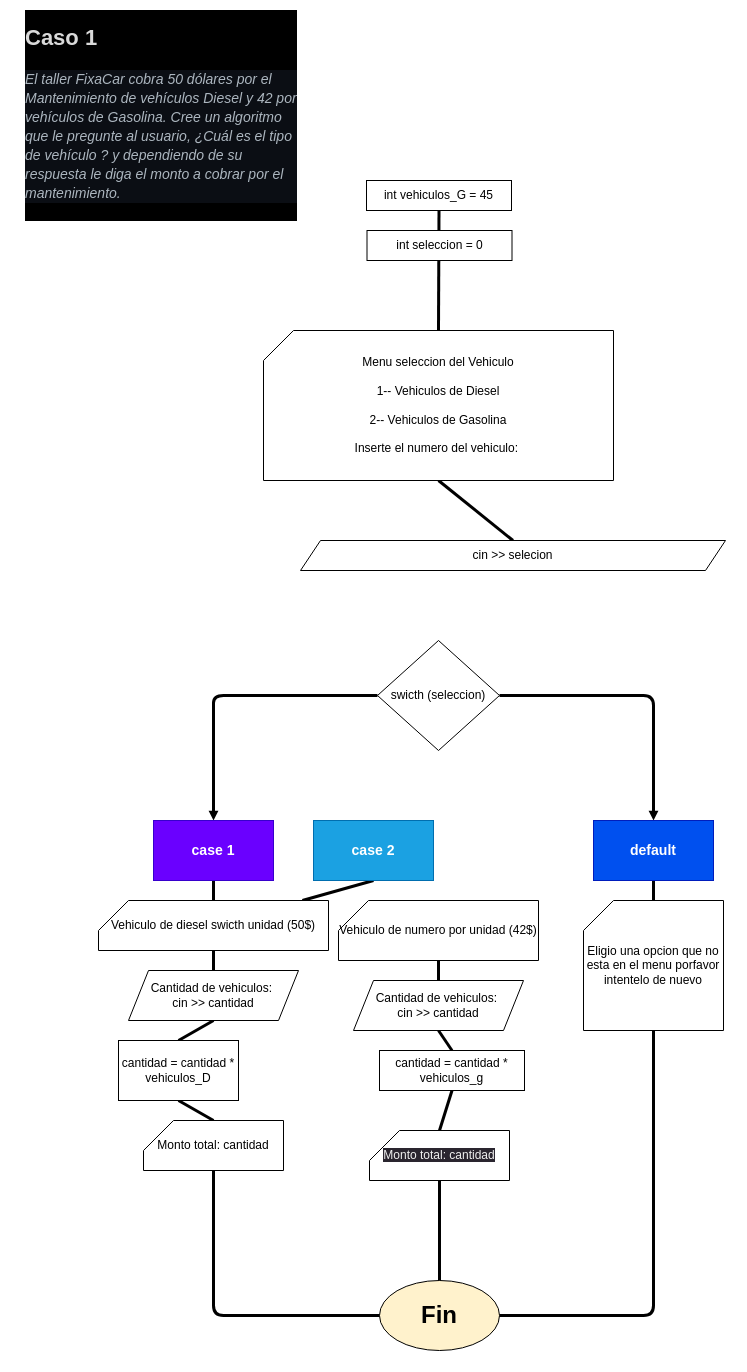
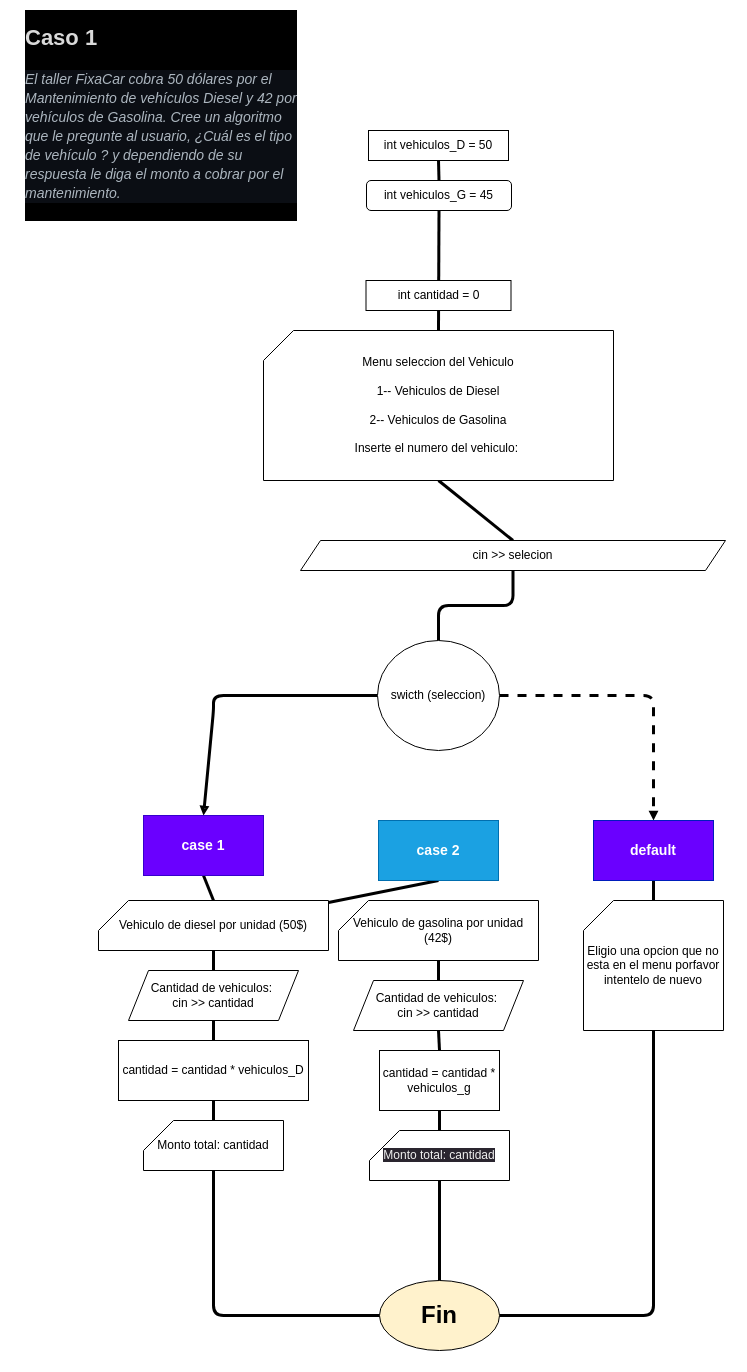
  <mxCell id="0" />
  <mxCell id="1" parent="0" />
  <mxCell id="2" value="&lt;h1&gt;Fin&lt;/h1&gt;" style="ellipse;whiteSpace=wrap;html=1;fillColor=#fff2cc;" parent="1" vertex="1"><mxGeometry x="379" y="1280" width="120" height="70" as="geometry" /></mxCell>
+ <mxCell id="3" style="edgeStyle=none;html=1;exitX=0.5;exitY=1;exitDx=0;exitDy=0;entryX=0.5;entryY=0;entryDx=0;entryDy=0;strokeWidth=3;endArrow=none;endFill=0;" parent="1" source="4" target="6" edge="1"><mxGeometry relative="1" as="geometry" /></mxCell>
+ <mxCell id="4" value="int vehiculos_D = 50" style="rounded=0;whiteSpace=wrap;html=1;" parent="1" vertex="1"><mxGeometry x="368" y="130" width="140" height="30" as="geometry" /></mxCell>
  <mxCell id="5" style="edgeStyle=none;html=1;exitX=0.5;exitY=1;exitDx=0;exitDy=0;entryX=0.5;entryY=0;entryDx=0;entryDy=0;entryPerimeter=0;strokeWidth=3;endArrow=none;endFill=0;" parent="1" source="6" target="8" edge="1"><mxGeometry relative="1" as="geometry" /></mxCell>
- <mxCell id="6" value="int vehiculos_G = 45" style="rounded=0;whiteSpace=wrap;html=1;" parent="1" vertex="1"><mxGeometry x="366" y="180" width="145" height="30" as="geometry" /></mxCell>
+ <mxCell id="6" value="int vehiculos_G = 45" style="whiteSpace=wrap;html=1;rounded=1;" parent="1" vertex="1"><mxGeometry x="366" y="180" width="145" height="30" as="geometry" /></mxCell>
  <mxCell id="7" style="edgeStyle=none;html=1;exitX=0.5;exitY=1;exitDx=0;exitDy=0;exitPerimeter=0;entryX=0.5;entryY=0;entryDx=0;entryDy=0;strokeWidth=3;endArrow=none;endFill=0;" parent="1" source="8" target="10" edge="1"><mxGeometry relative="1" as="geometry" /></mxCell>
  <mxCell id="8" value="&lt;p style=&quot;line-height: 140%;&quot;&gt;Menu seleccion del Vehiculo&lt;/p&gt;&lt;p style=&quot;line-height: 140%;&quot;&gt;1-- Vehiculos de Diesel&lt;/p&gt;&lt;p style=&quot;line-height: 140%;&quot;&gt;2-- Vehiculos de Gasolina&lt;/p&gt;&lt;p style=&quot;line-height: 140%;&quot;&gt;Inserte el numero del vehiculo:&amp;nbsp;&lt;/p&gt;" style="shape=card;whiteSpace=wrap;html=1;align=center;" parent="1" vertex="1"><mxGeometry x="263" y="330" width="350" height="150" as="geometry" /></mxCell>
+ <mxCell id="9" style="edgeStyle=orthogonalEdgeStyle;html=1;exitX=0.5;exitY=1;exitDx=0;exitDy=0;entryX=0.5;entryY=0;entryDx=0;entryDy=0;startArrow=none;startFill=0;endArrow=none;endFill=0;strokeWidth=3;" parent="1" source="10" target="13" edge="1"><mxGeometry relative="1" as="geometry" /></mxCell>
  <mxCell id="10" value="cin &amp;gt;&amp;gt; selecion" style="shape=parallelogram;perimeter=parallelogramPerimeter;whiteSpace=wrap;html=1;fixedSize=1;" parent="1" vertex="1"><mxGeometry x="300" y="540" width="425" height="30" as="geometry" /></mxCell>
- <mxCell id="11" style="edgeStyle=none;html=1;exitX=1;exitY=0.5;exitDx=0;exitDy=0;entryX=0.5;entryY=0;entryDx=0;entryDy=0;strokeWidth=3;endSize=2;endArrow=block;endFill=0;" parent="1" source="13" target="19" edge="1"><mxGeometry relative="1" as="geometry"><mxPoint x="653" y="750" as="targetPoint" /><Array as="points"><mxPoint x="653" y="695" /></Array></mxGeometry></mxCell>
+ <mxCell id="11" style="edgeStyle=none;html=1;exitX=1;exitY=0.5;exitDx=0;exitDy=0;entryX=0.5;entryY=0;entryDx=0;entryDy=0;strokeWidth=3;endSize=2;endArrow=block;endFill=0;dashed=1;" parent="1" source="13" target="19" edge="1"><mxGeometry relative="1" as="geometry"><mxPoint x="653" y="750" as="targetPoint" /><Array as="points"><mxPoint x="653" y="695" /></Array></mxGeometry></mxCell>
  <mxCell id="12" style="edgeStyle=none;html=1;exitX=0;exitY=0.5;exitDx=0;exitDy=0;entryX=0.5;entryY=0;entryDx=0;entryDy=0;strokeWidth=3;endArrow=block;endFill=0;endSize=2;" parent="1" source="13" target="15" edge="1"><mxGeometry relative="1" as="geometry"><mxPoint x="213" y="750" as="targetPoint" /><Array as="points"><mxPoint x="213" y="695" /><mxPoint x="213" y="710" /></Array></mxGeometry></mxCell>
- <mxCell id="13" value="swicth (seleccion)" style="rhombus;whiteSpace=wrap;html=1;" parent="1" vertex="1"><mxGeometry x="377" y="640" width="122" height="110" as="geometry" /></mxCell>
+ <mxCell id="13" value="swicth (seleccion)" style="ellipse;whiteSpace=wrap;html=1;" parent="1" vertex="1"><mxGeometry x="377" y="640" width="122" height="110" as="geometry" /></mxCell>
  <mxCell id="14" style="edgeStyle=none;html=1;exitX=0.5;exitY=1;exitDx=0;exitDy=0;entryX=0.5;entryY=0;entryDx=0;entryDy=0;entryPerimeter=0;strokeWidth=3;endArrow=none;endFill=0;" parent="1" source="15" target="21" edge="1"><mxGeometry relative="1" as="geometry" /></mxCell>
- <mxCell id="15" value="&lt;h3&gt;case 1&lt;/h3&gt;" style="rounded=0;whiteSpace=wrap;html=1;fontFamily=Helvetica;fillColor=#6a00ff;strokeColor=#3700CC;fontColor=#ffffff;" parent="1" vertex="1"><mxGeometry x="153" y="820" width="120" height="60" as="geometry" /></mxCell>
+ <mxCell id="15" value="&lt;h3&gt;case 1&lt;/h3&gt;" style="rounded=0;whiteSpace=wrap;html=1;fontFamily=Helvetica;fillColor=#6a00ff;strokeColor=#3700CC;fontColor=#ffffff;" parent="1" vertex="1"><mxGeometry x="143" y="815" width="120" height="60" as="geometry" /></mxCell>
  <mxCell id="16" style="edgeStyle=none;html=1;exitX=0.5;exitY=1;exitDx=0;exitDy=0;strokeWidth=3;endArrow=none;endFill=0;" parent="1" source="17" target="21" edge="1"><mxGeometry relative="1" as="geometry" /></mxCell>
- <mxCell id="17" value="&lt;h3&gt;case 2&lt;/h3&gt;" style="rounded=0;whiteSpace=wrap;html=1;fillColor=#1ba1e2;fontColor=#ffffff;strokeColor=#006EAF;" parent="1" vertex="1"><mxGeometry x="313" y="820" width="120" height="60" as="geometry" /></mxCell>
+ <mxCell id="17" value="&lt;h3&gt;case 2&lt;/h3&gt;" style="rounded=0;whiteSpace=wrap;html=1;fillColor=#1ba1e2;fontColor=#ffffff;strokeColor=#006EAF;" parent="1" vertex="1"><mxGeometry x="378" y="820" width="120" height="60" as="geometry" /></mxCell>
  <mxCell id="18" style="edgeStyle=none;html=1;exitX=0.5;exitY=1;exitDx=0;exitDy=0;entryX=0.5;entryY=0;entryDx=0;entryDy=0;entryPerimeter=0;strokeWidth=3;endArrow=none;endFill=0;" parent="1" source="19" target="25" edge="1"><mxGeometry relative="1" as="geometry" /></mxCell>
- <mxCell id="19" value="&lt;h3&gt;default&lt;/h3&gt;" style="rounded=0;whiteSpace=wrap;html=1;fillColor=#0050ef;fontColor=#ffffff;strokeColor=#001DBC;" parent="1" vertex="1"><mxGeometry x="593" y="820" width="120" height="60" as="geometry" /></mxCell>
+ <mxCell id="19" value="&lt;h3&gt;default&lt;/h3&gt;" style="rounded=0;whiteSpace=wrap;html=1;fillColor=#6a00ff;fontColor=#ffffff;strokeColor=#001DBC;" parent="1" vertex="1"><mxGeometry x="593" y="820" width="120" height="60" as="geometry" /></mxCell>
  <mxCell id="20" style="edgeStyle=none;html=1;exitX=0.5;exitY=1;exitDx=0;exitDy=0;exitPerimeter=0;entryX=0.5;entryY=0;entryDx=0;entryDy=0;strokeWidth=3;endArrow=none;endFill=0;" parent="1" source="21" target="27" edge="1"><mxGeometry relative="1" as="geometry" /></mxCell>
- <mxCell id="21" value="Vehiculo de diesel swicth unidad (50$)" style="shape=card;whiteSpace=wrap;html=1;" parent="1" vertex="1"><mxGeometry x="98" y="900" width="230" height="50" as="geometry" /></mxCell>
+ <mxCell id="21" value="Vehiculo de diesel por unidad (50$)" style="shape=card;whiteSpace=wrap;html=1;" parent="1" vertex="1"><mxGeometry x="98" y="900" width="230" height="50" as="geometry" /></mxCell>
  <mxCell id="22" style="edgeStyle=none;html=1;exitX=0.5;exitY=1;exitDx=0;exitDy=0;exitPerimeter=0;entryX=0.5;entryY=0;entryDx=0;entryDy=0;endArrow=none;endFill=0;strokeWidth=3;" parent="1" source="23" target="29" edge="1"><mxGeometry relative="1" as="geometry" /></mxCell>
- <mxCell id="23" value="Vehiculo de numero por unidad (42$)" style="shape=card;whiteSpace=wrap;html=1;" parent="1" vertex="1"><mxGeometry x="338" y="900" width="200" height="60" as="geometry" /></mxCell>
+ <mxCell id="23" value="Vehiculo de gasolina por unidad (42$)" style="shape=card;whiteSpace=wrap;html=1;" parent="1" vertex="1"><mxGeometry x="338" y="900" width="200" height="60" as="geometry" /></mxCell>
  <mxCell id="24" style="edgeStyle=none;html=1;exitX=0.5;exitY=1;exitDx=0;exitDy=0;exitPerimeter=0;entryX=1;entryY=0.5;entryDx=0;entryDy=0;strokeWidth=3;endArrow=none;endFill=0;" parent="1" source="25" edge="1" target="2"><mxGeometry relative="1" as="geometry"><mxPoint x="503" y="1315" as="targetPoint" /><Array as="points"><mxPoint x="653" y="1315" /></Array></mxGeometry></mxCell>
  <mxCell id="25" value="Eligio una opcion que no esta en el menu porfavor intentelo de nuevo" style="shape=card;whiteSpace=wrap;html=1;" parent="1" vertex="1"><mxGeometry x="583" y="900" width="140" height="130" as="geometry" /></mxCell>
  <mxCell id="26" style="edgeStyle=none;html=1;exitX=0.5;exitY=1;exitDx=0;exitDy=0;entryX=0.5;entryY=0;entryDx=0;entryDy=0;strokeWidth=3;endArrow=none;endFill=0;" parent="1" source="27" target="31" edge="1"><mxGeometry relative="1" as="geometry" /></mxCell>
  <mxCell id="27" value="Cantidad de vehiculos:&amp;nbsp;&lt;br&gt;cin &amp;gt;&amp;gt; cantidad" style="shape=parallelogram;perimeter=parallelogramPerimeter;whiteSpace=wrap;html=1;fixedSize=1;" parent="1" vertex="1"><mxGeometry x="128" y="970" width="170" height="50" as="geometry" /></mxCell>
  <mxCell id="28" style="edgeStyle=none;html=1;exitX=0.5;exitY=1;exitDx=0;exitDy=0;entryX=0.5;entryY=0;entryDx=0;entryDy=0;strokeWidth=3;endArrow=none;endFill=0;" parent="1" source="29" target="33" edge="1"><mxGeometry relative="1" as="geometry" /></mxCell>
  <mxCell id="29" value="Cantidad de vehiculos:&amp;nbsp;&lt;br&gt;cin &amp;gt;&amp;gt; cantidad" style="shape=parallelogram;perimeter=parallelogramPerimeter;whiteSpace=wrap;html=1;fixedSize=1;" parent="1" vertex="1"><mxGeometry x="353" y="980" width="170" height="50" as="geometry" /></mxCell>
  <mxCell id="30" style="edgeStyle=none;html=1;exitX=0.5;exitY=1;exitDx=0;exitDy=0;entryX=0.5;entryY=0;entryDx=0;entryDy=0;entryPerimeter=0;strokeWidth=3;endArrow=none;endFill=0;" parent="1" source="31" target="35" edge="1"><mxGeometry relative="1" as="geometry" /></mxCell>
- <mxCell id="31" value="cantidad = cantidad * vehiculos_D" style="rounded=0;whiteSpace=wrap;html=1;" parent="1" vertex="1"><mxGeometry x="118" y="1040" width="120" height="60" as="geometry" /></mxCell>
+ <mxCell id="31" value="cantidad = cantidad * vehiculos_D" style="rounded=0;whiteSpace=wrap;html=1;" parent="1" vertex="1"><mxGeometry x="118" y="1040" width="190" height="60" as="geometry" /></mxCell>
  <mxCell id="32" style="edgeStyle=none;html=1;exitX=0.5;exitY=1;exitDx=0;exitDy=0;entryX=0.5;entryY=0;entryDx=0;entryDy=0;entryPerimeter=0;endArrow=none;endFill=0;strokeWidth=3;" parent="1" source="33" target="37" edge="1"><mxGeometry relative="1" as="geometry" /></mxCell>
- <mxCell id="33" value="cantidad = cantidad * vehiculos_g" style="rounded=0;whiteSpace=wrap;html=1;" parent="1" vertex="1"><mxGeometry x="379" y="1050" width="145" height="40" as="geometry" /></mxCell>
+ <mxCell id="33" value="cantidad = cantidad * vehiculos_g" style="rounded=0;whiteSpace=wrap;html=1;" parent="1" vertex="1"><mxGeometry x="379" y="1050" width="120" height="60" as="geometry" /></mxCell>
  <mxCell id="34" style="edgeStyle=none;html=1;exitX=0.5;exitY=1;exitDx=0;exitDy=0;exitPerimeter=0;entryX=0;entryY=0.5;entryDx=0;entryDy=0;strokeWidth=3;endArrow=none;endFill=0;" parent="1" source="35" edge="1" target="2"><mxGeometry relative="1" as="geometry"><mxPoint x="373" y="1320" as="targetPoint" /><Array as="points"><mxPoint x="213" y="1315" /></Array></mxGeometry></mxCell>
  <mxCell id="35" value="Monto total: cantidad" style="shape=card;whiteSpace=wrap;html=1;" parent="1" vertex="1"><mxGeometry x="143" y="1120" width="140" height="50" as="geometry" /></mxCell>
  <mxCell id="36" style="edgeStyle=none;html=1;exitX=0.5;exitY=1;exitDx=0;exitDy=0;exitPerimeter=0;entryX=0.5;entryY=0;entryDx=0;entryDy=0;strokeWidth=3;endArrow=none;endFill=0;" parent="1" source="37" target="2" edge="1"><mxGeometry relative="1" as="geometry" /></mxCell>
  <mxCell id="37" value="&lt;span style=&quot;color: rgb(240, 240, 240); font-family: Helvetica; font-size: 12px; font-style: normal; font-variant-ligatures: normal; font-variant-caps: normal; font-weight: 400; letter-spacing: normal; orphans: 2; text-align: center; text-indent: 0px; text-transform: none; widows: 2; word-spacing: 0px; -webkit-text-stroke-width: 0px; background-color: rgb(42, 37, 47); text-decoration-thickness: initial; text-decoration-style: initial; text-decoration-color: initial; float: none; display: inline !important;&quot;&gt;Monto total: cantidad&lt;/span&gt;" style="shape=card;whiteSpace=wrap;html=1;" parent="1" vertex="1"><mxGeometry x="369" y="1130" width="140" height="50" as="geometry" /></mxCell>
- <mxCell id="38" value="int seleccion = 0" style="rounded=0;whiteSpace=wrap;html=1;" parent="1" vertex="1"><mxGeometry x="366.5" y="230" width="145" height="30" as="geometry" /></mxCell>
+ <mxCell id="39" value="int cantidad = 0" style="rounded=0;whiteSpace=wrap;html=1;" parent="1" vertex="1"><mxGeometry x="365.5" y="280" width="145" height="30" as="geometry" /></mxCell>
  <mxCell id="40" value="&lt;h1&gt;Caso 1&lt;/h1&gt;&lt;h1&gt;&lt;div style=&quot;color: rgb(191, 189, 182); background-color: rgb(11, 14, 20); font-size: 14px; line-height: 19px;&quot;&gt;&lt;h4 style=&quot;&quot;&gt;&lt;div style=&quot;&quot;&gt;&lt;span style=&quot;color: rgb(172, 182, 191); font-style: italic; font-weight: normal;&quot;&gt;El taller FixaCar cobra 50 dólares por el Mantenimiento de vehículos Diesel y 42 por vehículos de Gasolina.&amp;nbsp;&lt;/span&gt;&lt;span style=&quot;font-weight: normal; color: rgb(172, 182, 191); font-style: italic;&quot;&gt;Cree un algoritmo que le pregunte al usuario, ¿Cuál es el tipo de vehículo ? y dependiendo de su respuesta&amp;nbsp;&lt;/span&gt;&lt;span style=&quot;font-weight: normal; color: rgb(172, 182, 191); font-style: italic;&quot;&gt;le diga el monto a cobrar por el mantenimiento.&lt;/span&gt;&lt;/div&gt;&lt;/h4&gt;&lt;/div&gt;&lt;/h1&gt;" style="text;html=1;strokeColor=none;fillColor=none;spacing=5;spacingTop=-20;whiteSpace=wrap;overflow=hidden;rounded=0;labelBackgroundColor=#000000;fontSize=11;fontColor=#D9D9D9;" parent="1" vertex="1"><mxGeometry x="20" y="20" width="280" height="240" as="geometry" /></mxCell>
